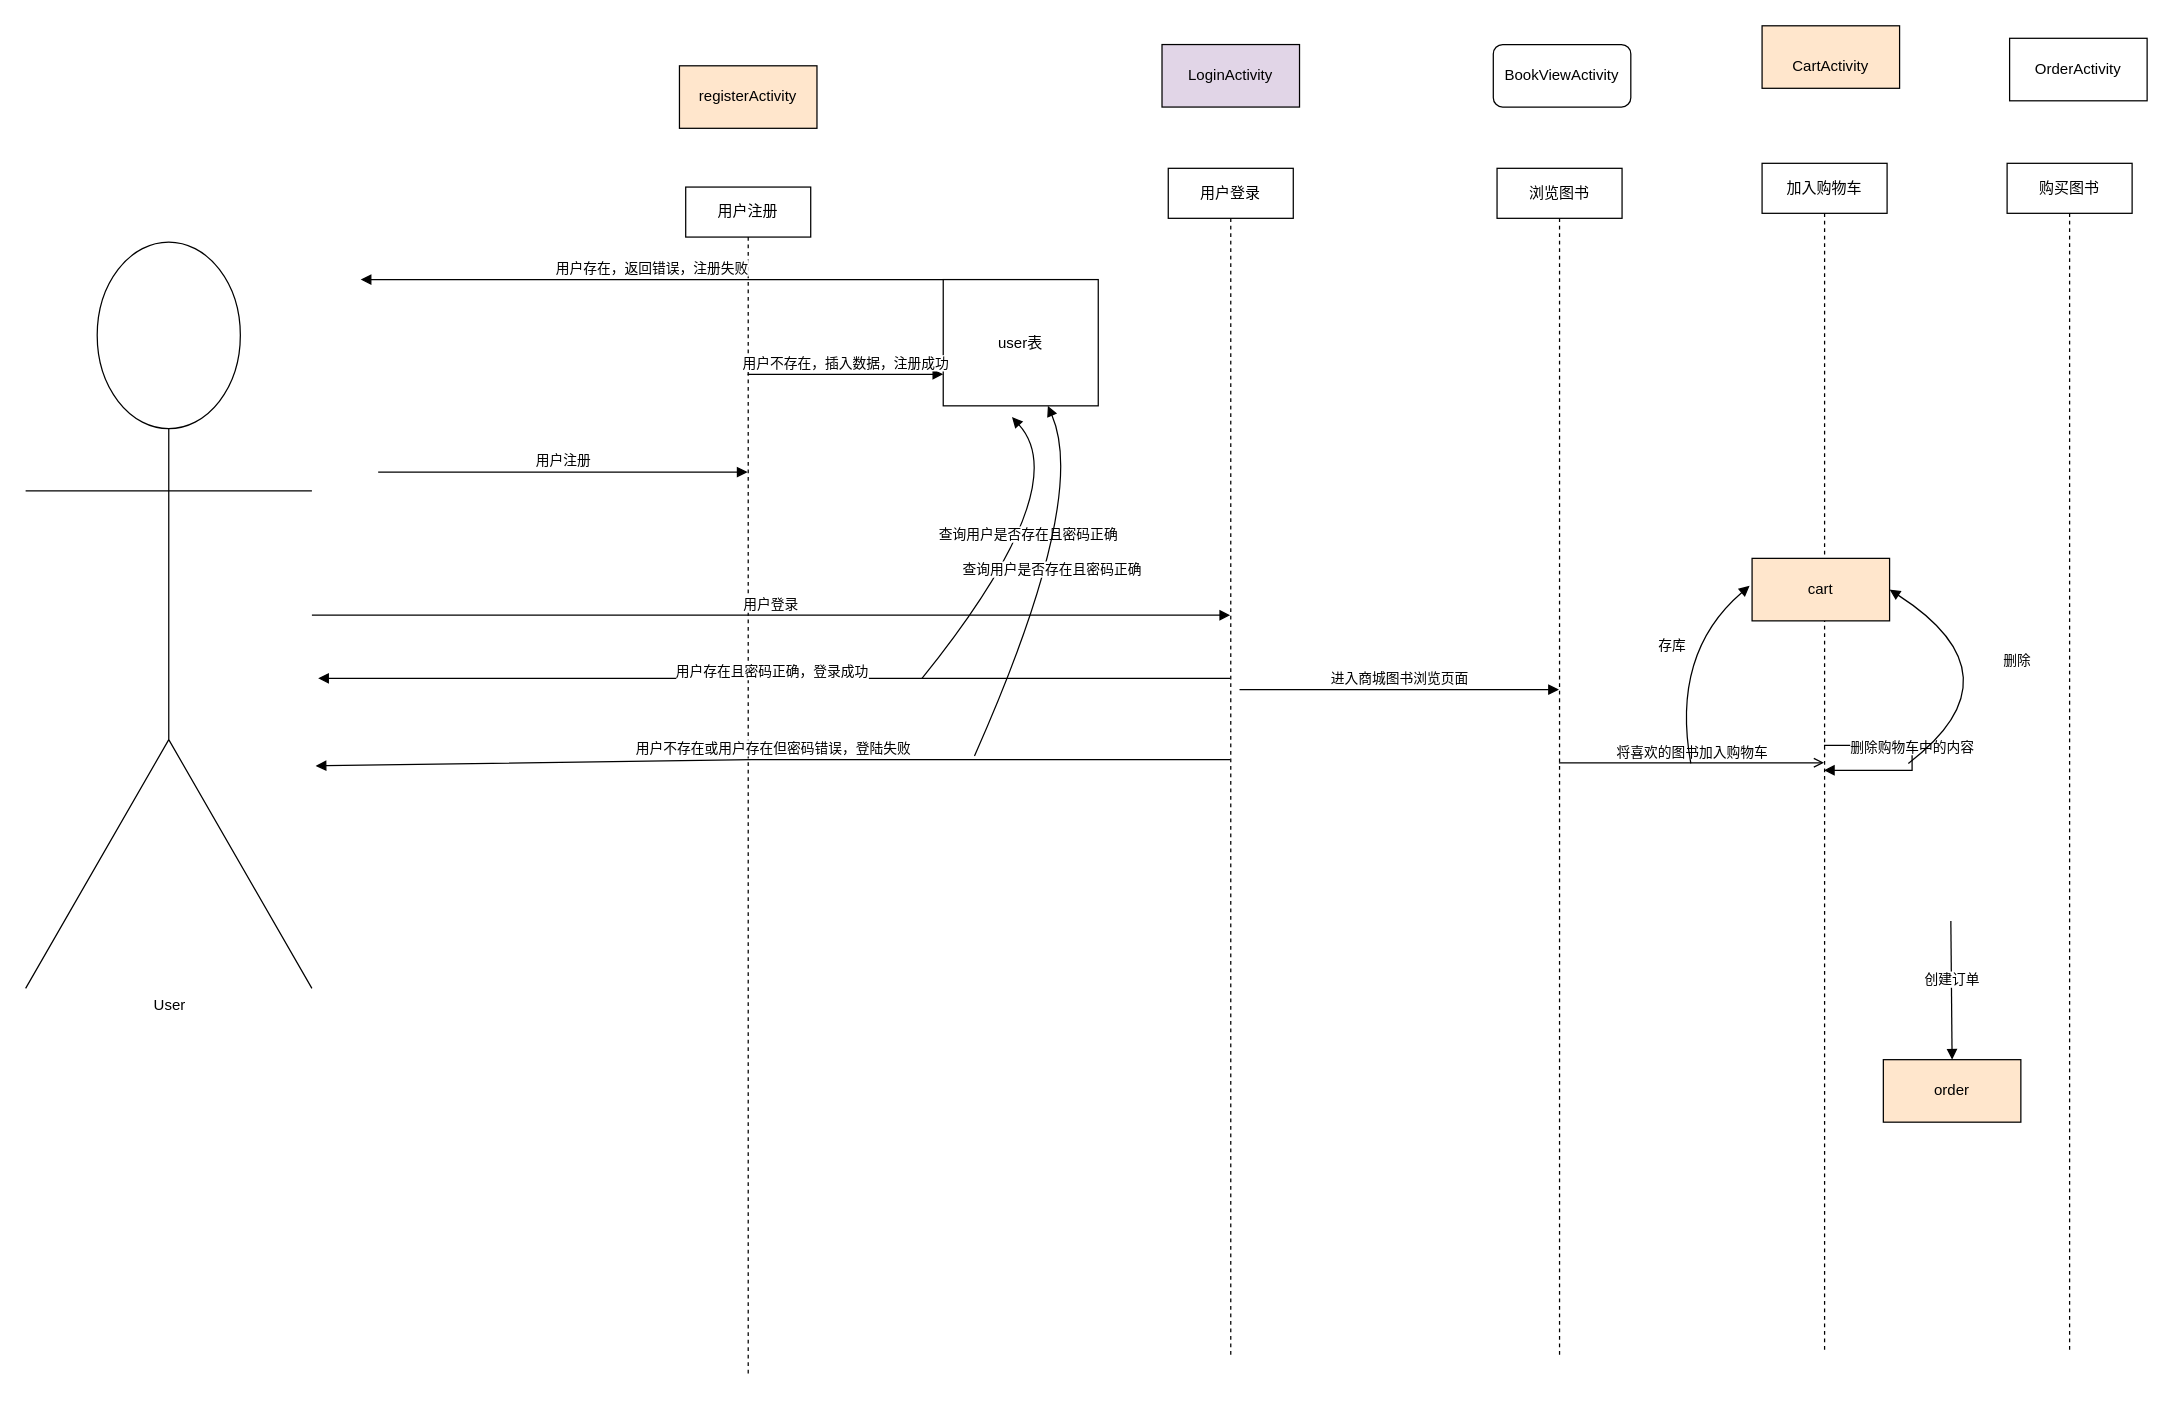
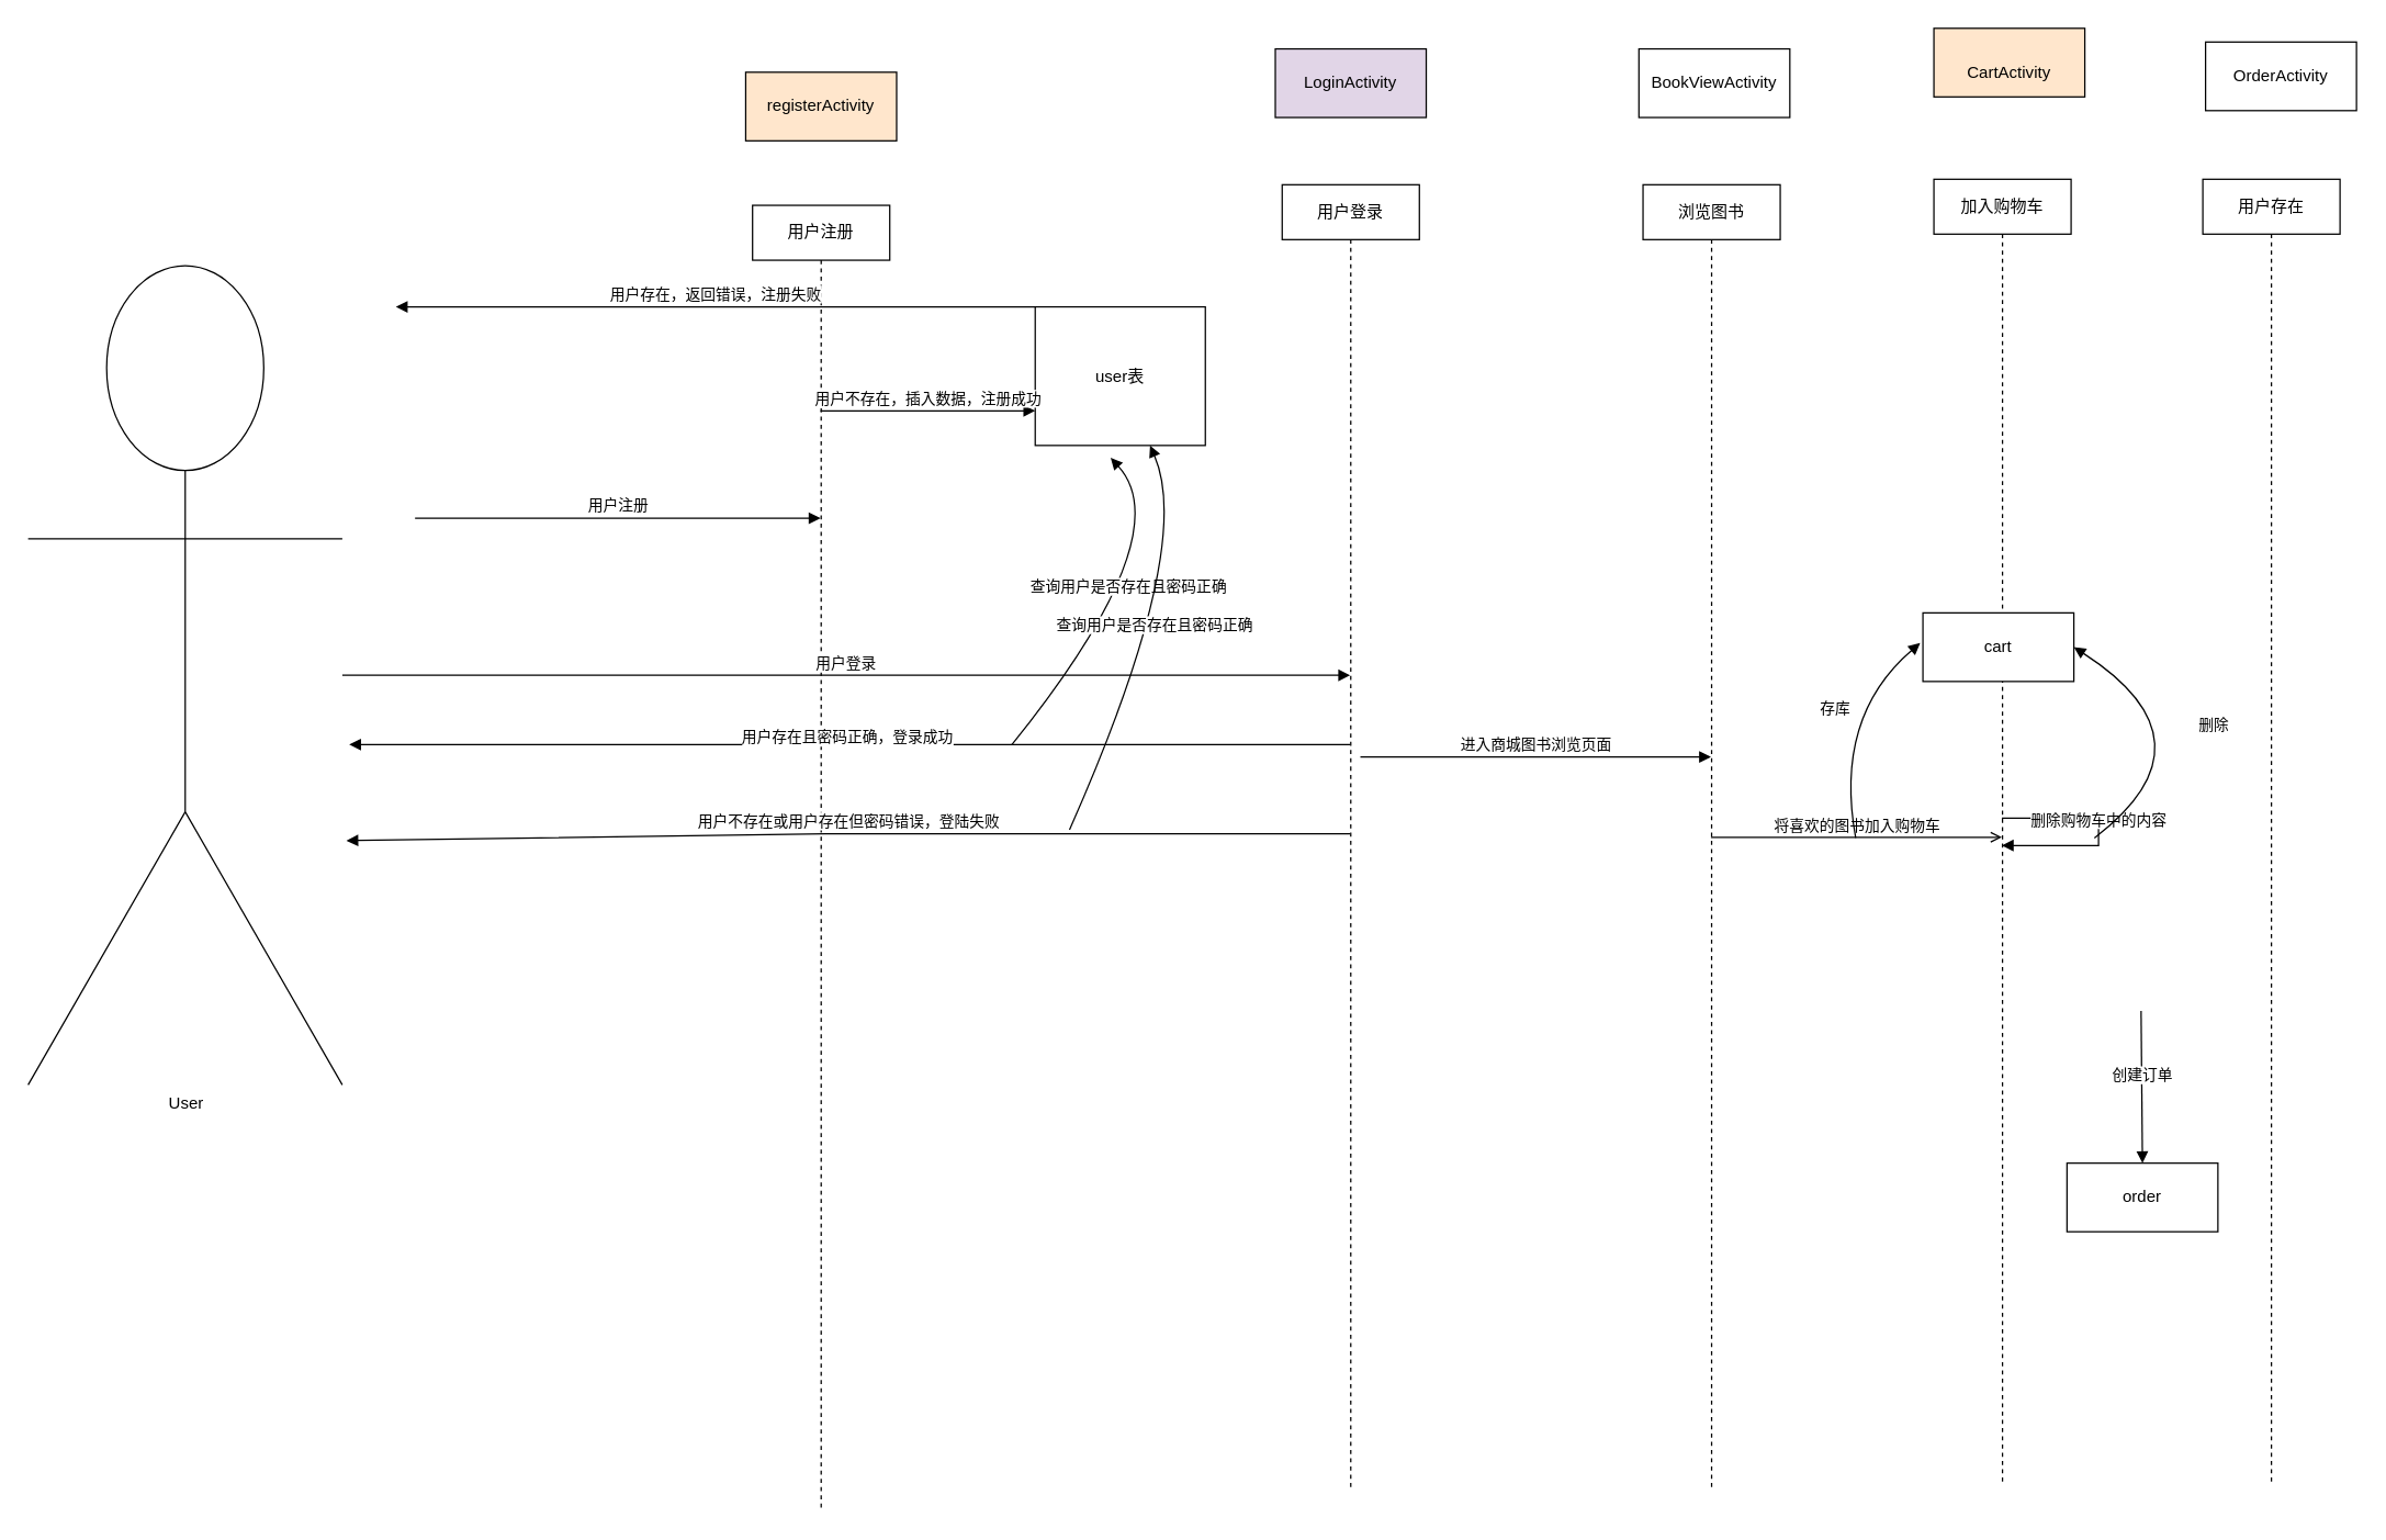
  <mxCell id="0" />
  <mxCell id="1" parent="0" />
  <mxCell id="2" value="&lt;div&gt;&lt;span style=&quot;background-color: initial;&quot;&gt;用户注册&lt;/span&gt;&lt;br&gt;&lt;/div&gt;" style="shape=umlLifeline;perimeter=lifelinePerimeter;whiteSpace=wrap;html=1;container=1;dropTarget=0;collapsible=0;recursiveResize=0;outlineConnect=0;portConstraint=eastwest;newEdgeStyle={&quot;curved&quot;:0,&quot;rounded&quot;:0};fontColor=default;" vertex="1" parent="1"><mxGeometry x="548" y="149" width="100" height="951" as="geometry" /></mxCell>
  <mxCell id="3" value="User" style="shape=umlActor;verticalLabelPosition=bottom;verticalAlign=top;html=1;fontColor=default;" vertex="1" parent="1"><mxGeometry x="20" y="193" width="229" height="597" as="geometry" /></mxCell>
  <mxCell id="4" value="user表" style="html=1;whiteSpace=wrap;fontColor=default;" vertex="1" parent="1"><mxGeometry x="754" y="223" width="124" height="101" as="geometry" /></mxCell>
  <mxCell id="5" value="用户注册" style="html=1;verticalAlign=bottom;endArrow=block;curved=0;rounded=0;fontColor=default;" edge="1" parent="1" target="2"><mxGeometry width="80" relative="1" as="geometry"><mxPoint x="302" y="377" as="sourcePoint" /><mxPoint x="382" y="377" as="targetPoint" /></mxGeometry></mxCell>
  <mxCell id="6" value="用户登录" style="shape=umlLifeline;perimeter=lifelinePerimeter;whiteSpace=wrap;html=1;container=1;dropTarget=0;collapsible=0;recursiveResize=0;outlineConnect=0;portConstraint=eastwest;newEdgeStyle={&quot;curved&quot;:0,&quot;rounded&quot;:0};fontColor=default;" vertex="1" parent="1"><mxGeometry x="934" y="134" width="100" height="951" as="geometry" /></mxCell>
  <mxCell id="7" value="用户登录" style="html=1;verticalAlign=bottom;endArrow=block;curved=0;rounded=0;fontColor=default;" edge="1" parent="1" source="3" target="6"><mxGeometry width="80" relative="1" as="geometry"><mxPoint x="449" y="478" as="sourcePoint" /><mxPoint x="529" y="478" as="targetPoint" /></mxGeometry></mxCell>
  <mxCell id="8" value="用户不存在，插入数据，注册成功" style="html=1;verticalAlign=bottom;endArrow=block;curved=0;rounded=0;entryX=0;entryY=0.75;entryDx=0;entryDy=0;fontColor=default;" edge="1" parent="1" source="2" target="4"><mxGeometry width="80" relative="1" as="geometry"><mxPoint x="476" y="388" as="sourcePoint" /><mxPoint x="556" y="388" as="targetPoint" /></mxGeometry></mxCell>
  <mxCell id="9" value="registerActivity" style="html=1;whiteSpace=wrap;fontColor=default;fillColor=#ffe6cc;" vertex="1" parent="1"><mxGeometry x="543" y="52" width="110" height="50" as="geometry" /></mxCell>
  <mxCell id="10" value="LoginActivity" style="html=1;whiteSpace=wrap;fontColor=default;fillColor=#e1d5e7;" vertex="1" parent="1"><mxGeometry x="929" y="35" width="110" height="50" as="geometry" /></mxCell>
  <mxCell id="11" value="用户存在，返回错误，注册失败" style="html=1;verticalAlign=bottom;endArrow=block;curved=0;rounded=0;exitX=0;exitY=0;exitDx=0;exitDy=0;fontColor=default;" edge="1" parent="1" source="4"><mxGeometry width="80" relative="1" as="geometry"><mxPoint x="526" y="386" as="sourcePoint" /><mxPoint x="288" y="223" as="targetPoint" /></mxGeometry></mxCell>
  <mxCell id="12" value="查询用户是否存在且密码正确" style="html=1;verticalAlign=bottom;endArrow=block;curved=1;rounded=0;fontColor=default;" edge="1" parent="1"><mxGeometry width="80" relative="1" as="geometry"><mxPoint x="737" y="542" as="sourcePoint" /><mxPoint x="809" y="333" as="targetPoint" /><Array as="points"><mxPoint x="860" y="389" /></Array></mxGeometry></mxCell>
  <mxCell id="13" value="用户存在且密码正确，登录成功" style="html=1;verticalAlign=bottom;endArrow=block;curved=0;rounded=0;" edge="1" parent="1" source="6"><mxGeometry x="0.006" y="4" width="80" relative="1" as="geometry"><mxPoint x="813" y="430" as="sourcePoint" /><mxPoint x="254" y="542" as="targetPoint" /><Array as="points"><mxPoint x="289" y="542" /></Array><mxPoint as="offset" /></mxGeometry></mxCell>
  <mxCell id="14" value="用户不存在或用户存在但密码错误，登陆失败" style="html=1;verticalAlign=bottom;endArrow=block;curved=0;rounded=0;" edge="1" parent="1" source="6"><mxGeometry width="80" relative="1" as="geometry"><mxPoint x="578" y="312" as="sourcePoint" /><mxPoint x="252" y="612" as="targetPoint" /><Array as="points"><mxPoint x="601" y="607" /></Array></mxGeometry></mxCell>
  <mxCell id="15" value="浏览图书" style="shape=umlLifeline;perimeter=lifelinePerimeter;whiteSpace=wrap;html=1;container=1;dropTarget=0;collapsible=0;recursiveResize=0;outlineConnect=0;portConstraint=eastwest;newEdgeStyle={&quot;curved&quot;:0,&quot;rounded&quot;:0};fontColor=default;" vertex="1" parent="1"><mxGeometry x="1197" y="134" width="100" height="951" as="geometry" /></mxCell>
  <mxCell id="16" value="加入购物车" style="shape=umlLifeline;perimeter=lifelinePerimeter;whiteSpace=wrap;html=1;container=1;dropTarget=0;collapsible=0;recursiveResize=0;outlineConnect=0;portConstraint=eastwest;newEdgeStyle={&quot;curved&quot;:0,&quot;rounded&quot;:0};fontColor=default;" vertex="1" parent="1"><mxGeometry x="1409" y="130" width="100" height="951" as="geometry" /></mxCell>
- <mxCell id="17" value="购买图书" style="shape=umlLifeline;perimeter=lifelinePerimeter;whiteSpace=wrap;html=1;container=1;dropTarget=0;collapsible=0;recursiveResize=0;outlineConnect=0;portConstraint=eastwest;newEdgeStyle={&quot;curved&quot;:0,&quot;rounded&quot;:0};fontColor=default;" vertex="1" parent="1"><mxGeometry x="1605" y="130" width="100" height="951" as="geometry" /></mxCell>
- <mxCell id="18" value="BookViewActivity" style="html=1;whiteSpace=wrap;fontColor=default;rounded=1;" vertex="1" parent="1"><mxGeometry x="1194" y="35" width="110" height="50" as="geometry" /></mxCell>
+ <mxCell id="17" value="用户存在" style="shape=umlLifeline;perimeter=lifelinePerimeter;whiteSpace=wrap;html=1;container=1;dropTarget=0;collapsible=0;recursiveResize=0;outlineConnect=0;portConstraint=eastwest;newEdgeStyle={&quot;curved&quot;:0,&quot;rounded&quot;:0};fontColor=default;" vertex="1" parent="1"><mxGeometry x="1605" y="130" width="100" height="951" as="geometry" /></mxCell>
+ <mxCell id="18" value="BookViewActivity" style="html=1;whiteSpace=wrap;fontColor=default;" vertex="1" parent="1"><mxGeometry x="1194" y="35" width="110" height="50" as="geometry" /></mxCell>
  <mxCell id="19" value="&lt;div&gt;&lt;br&gt;&lt;/div&gt;&lt;div&gt;CartActivity&lt;/div&gt;" style="html=1;whiteSpace=wrap;fontColor=default;fillColor=#ffe6cc;" vertex="1" parent="1"><mxGeometry x="1409" y="20" width="110" height="50" as="geometry" /></mxCell>
  <mxCell id="20" value="OrderActivity" style="html=1;whiteSpace=wrap;fontColor=default;" vertex="1" parent="1"><mxGeometry x="1607" y="30" width="110" height="50" as="geometry" /></mxCell>
  <mxCell id="21" value="进入商城图书浏览页面" style="html=1;verticalAlign=bottom;endArrow=block;curved=0;rounded=0;" edge="1" parent="1" target="15"><mxGeometry width="80" relative="1" as="geometry"><mxPoint x="991" y="551" as="sourcePoint" /><mxPoint x="1048" y="551" as="targetPoint" /></mxGeometry></mxCell>
  <mxCell id="22" value="将喜欢的图书加入购物车" style="html=1;verticalAlign=bottom;endArrow=open;curved=0;rounded=0;" edge="1" parent="1" source="15" target="16"><mxGeometry width="80" relative="1" as="geometry"><mxPoint x="1313" y="558" as="sourcePoint" /><mxPoint x="1393" y="659" as="targetPoint" /></mxGeometry></mxCell>
  <mxCell id="23" value="删除购物车中的内容" style="html=1;verticalAlign=bottom;endArrow=block;curved=0;rounded=0;" edge="1" parent="1" source="16" target="16"><mxGeometry width="80" relative="1" as="geometry"><mxPoint x="1491" y="739" as="sourcePoint" /><mxPoint x="1571" y="739" as="targetPoint" /></mxGeometry></mxCell>
- <mxCell id="24" value="cart" style="html=1;whiteSpace=wrap;fillColor=#ffe6cc;" vertex="1" parent="1"><mxGeometry x="1401" y="446" width="110" height="50" as="geometry" /></mxCell>
- <mxCell id="25" value="order" style="html=1;whiteSpace=wrap;fillColor=#ffe6cc;" vertex="1" parent="1"><mxGeometry x="1506" y="847" width="110" height="50" as="geometry" /></mxCell>
+ <mxCell id="24" value="cart" style="html=1;whiteSpace=wrap;" vertex="1" parent="1"><mxGeometry x="1401" y="446" width="110" height="50" as="geometry" /></mxCell>
+ <mxCell id="25" value="order" style="html=1;whiteSpace=wrap;" vertex="1" parent="1"><mxGeometry x="1506" y="847" width="110" height="50" as="geometry" /></mxCell>
  <mxCell id="26" value="存库" style="html=1;verticalAlign=bottom;endArrow=block;curved=1;rounded=0;" edge="1" parent="1"><mxGeometry width="80" relative="1" as="geometry"><mxPoint x="1352" y="610" as="sourcePoint" /><mxPoint x="1399" y="468" as="targetPoint" /><Array as="points"><mxPoint x="1336" y="522" /></Array></mxGeometry></mxCell>
  <mxCell id="27" value="删除" style="html=1;verticalAlign=bottom;endArrow=block;curved=1;rounded=0;entryX=1;entryY=0.5;entryDx=0;entryDy=0;" edge="1" parent="1" target="24"><mxGeometry width="80" relative="1" as="geometry"><mxPoint x="1526" y="610" as="sourcePoint" /><mxPoint x="1537" y="476" as="targetPoint" /><Array as="points"><mxPoint x="1618" y="540" /></Array></mxGeometry></mxCell>
  <mxCell id="28" value="创建订单" style="html=1;verticalAlign=bottom;endArrow=block;curved=0;rounded=0;entryX=0.5;entryY=0;entryDx=0;entryDy=0;" edge="1" parent="1" target="25"><mxGeometry width="80" relative="1" as="geometry"><mxPoint x="1560" y="736" as="sourcePoint" /><mxPoint x="1511" y="753" as="targetPoint" /></mxGeometry></mxCell>
  <mxCell id="29" value="查询用户是否存在且密码正确" style="html=1;verticalAlign=bottom;endArrow=block;curved=1;rounded=0;fontColor=default;" edge="1" parent="1" target="4"><mxGeometry width="80" relative="1" as="geometry"><mxPoint x="779" y="604" as="sourcePoint" /><mxPoint x="819" y="343" as="targetPoint" /><Array as="points"><mxPoint x="870" y="399" /></Array></mxGeometry></mxCell>
